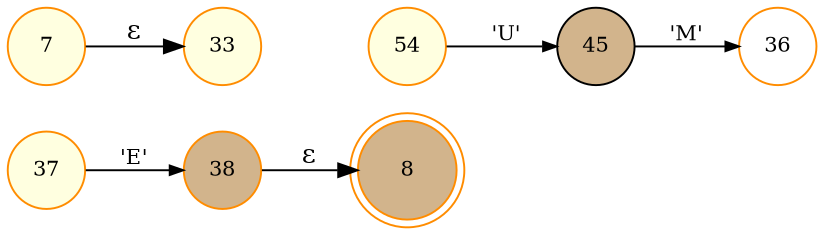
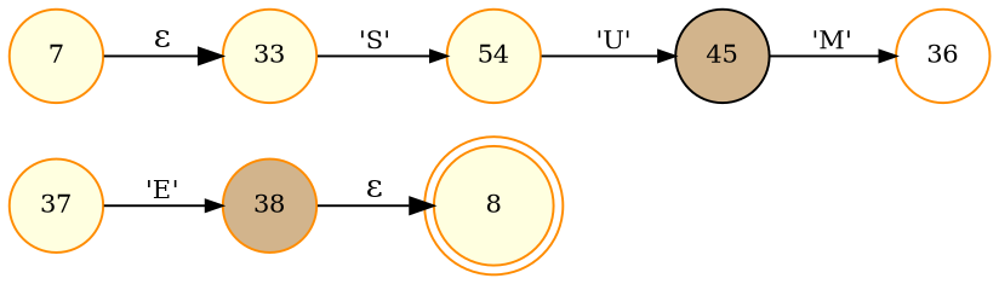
  digraph {
    fontname="DejaVu Serif"
    rankdir=LR
    node [color=darkorange fillcolor=lightyellow fixedsize=true fontname="DejaVu Serif" fontsize=11 shape=circle style=filled peripheries=1]
    edge [arrowhead=normal arrowsize=.7 fontname="DejaVu Serif" fontsize=11]
-   n1 [fillcolor=tan label=8 shape=doublecircle width=.6 peripheries=""]
+   n1 [label=8 shape=doublecircle width=.6 peripheries=""]
    n2 [label=54 width=.55]
    n3 [color=black fillcolor=tan label=45 width=.55]
    n4 [fillcolor=white label=36 width=.55]
    n5 [label=33 width=.55]
    n6 [fillcolor=tan label=38 width=.55]
    n7 [label=37 width=.55]
    n8 [label=7 width=.55]
    n2 -> n3 [label="'U'"]
    n3 -> n4 [label="'M'"]
+   n5 -> n2 [label="'S'"]
    n6 -> n1 [label="&epsilon;" arrowhead="" arrowsize="" fontsize=""]
    n7 -> n6 [label="'E'"]
    n8 -> n5 [label="&epsilon;" arrowhead="" arrowsize="" fontsize=""]
  }
